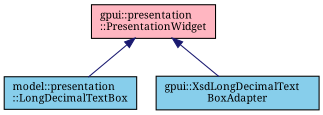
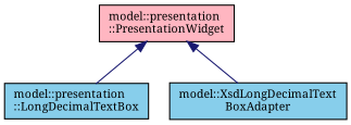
  digraph {
    fontname="Noto Serif"
    node [color=black fillcolor=skyblue fontname="Noto Serif" fontsize=10 shape=record style=filled]
    edge [color=midnightblue dir=back fontname="Noto Serif" fontsize=10 labelfontname=Helvetica labelfontsize=10 style=solid]
    n1 [fontcolor=black height=0.2 label="model::presentation\l::LongDecimalTextBox" width=0.4]
-   n2 [height=0.2 label="gpui::XsdLongDecimalText\lBoxAdapter" width=0.4]
-   n3 [fillcolor=lightpink height=0.2 label="gpui::presentation\l::PresentationWidget" width=0.4]
+   n2 [height=0.2 label="model::XsdLongDecimalText\lBoxAdapter" width=0.4]
+   n3 [fillcolor=lightpink height=0.2 label="model::presentation\l::PresentationWidget" width=0.4]
    n3 -> n1
    n3 -> n2
  }
